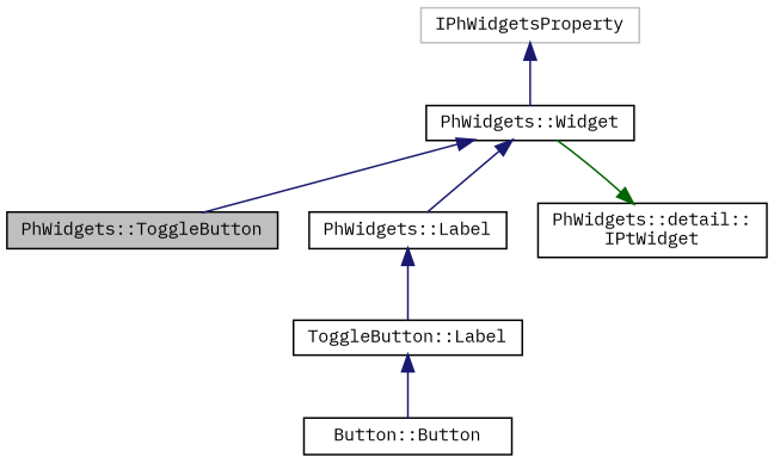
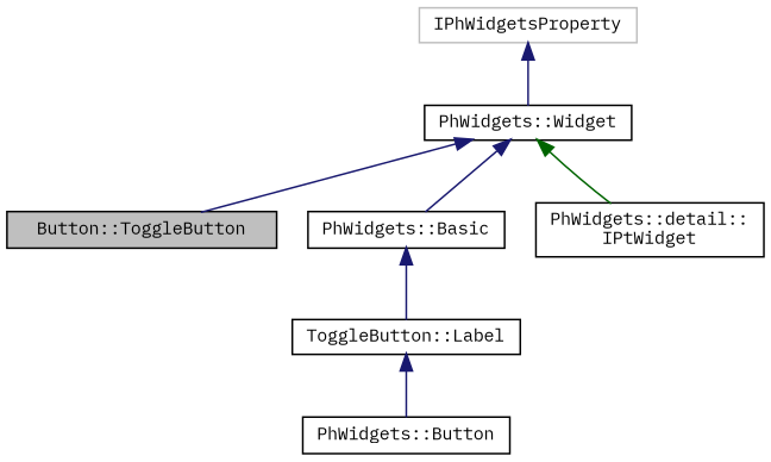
  digraph {
    fontname="IBM Plex Mono"
    node [color=black fillcolor=white fontname="IBM Plex Mono" fontsize=10 shape=record style=filled]
    edge [color=midnightblue dir=back fontname="IBM Plex Mono" fontsize=10 labelfontname=Helvetica labelfontsize=10 style=solid]
-   n1 [fillcolor=grey75 fontcolor=black height=0.2 label="PhWidgets::ToggleButton" width=0.4]
-   n2 [height=0.2 label="Button::Button" width=0.4]
+   n1 [fillcolor=grey75 fontcolor=black height=0.2 label="Button::ToggleButton" width=0.4]
+   n2 [height=0.2 label="PhWidgets::Button" width=0.4]
    n3 [height=0.2 label="ToggleButton::Label" width=0.4]
-   n4 [height=0.2 label="PhWidgets::Label" width=0.4]
+   n4 [height=0.2 label="PhWidgets::Basic" width=0.4]
    n5 [height=0.2 label="PhWidgets::Widget" width=0.4]
    n6 [height=0.2 label="PhWidgets::detail::\lIPtWidget" width=0.4]
    n7 [color=grey75 height=0.2 label=IPhWidgetsProperty width=0.4]
    n3 -> n2
    n4 -> n3
    n5 -> n1
    n5 -> n4
-   n6 -> n5 [color=darkgreen]
+   n5 -> n6 [color=darkgreen]
    n7 -> n5
  }
